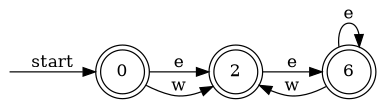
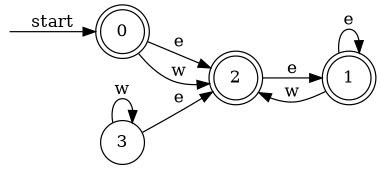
  digraph {
    rankdir=LR
    node [shape=doublecircle]
    __start [shape=point style=invis]
    0
    2
-   1 [label=6]
+   1
+   3 [shape=circle]
    __start -> 0 [label=start]
    0 -> 2 [label=e]
    0 -> 2 [label=w]
    2 -> 1 [label=e]
    1 -> 2 [label=w]
    1 -> 1 [label=e]
+   3 -> 2 [label=e]
+   3 -> 3 [label=w]
  }
